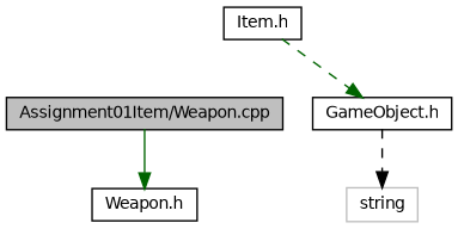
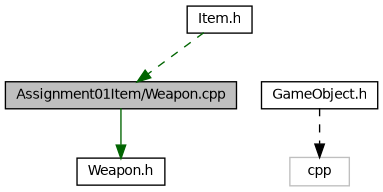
  digraph {
    node [color=black fontname=Helvetica fontsize=10 shape=record]
    edge [color=darkgreen fontname=Helvetica fontsize=10 labelfontname=Helvetica labelfontsize=10 style=dashed]
    n1 [fillcolor=grey75 fontcolor=black height=0.2 label="Assignment01Item/Weapon.cpp" style=filled width=0.4]
    n2 [height=0.2 label="Weapon.h" width=0.4]
    n3 [height=0.2 label="Item.h" width=0.4]
    n4 [height=0.2 label="GameObject.h" width=0.4]
-   n5 [color=grey75 height=0.2 label=string width=0.4]
+   n5 [color=grey75 height=0.2 label=cpp width=0.4]
    n1 -> n2 [style=solid]
-   n3 -> n4
+   n3 -> n1
    n4 -> n5 [color=black]
  }
